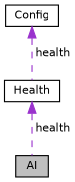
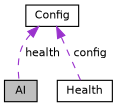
  digraph {
    node [color=black fillcolor=white fontname=Helvetica fontsize=10 shape=record style=filled]
    edge [color=darkorchid3 dir=back fontname=Helvetica fontsize=10 labelfontname=Helvetica labelfontsize=10 style=dashed]
    n1 [fillcolor=grey75 fontcolor=black height=0.2 label=AI width=0.4]
    n2 [height=0.2 label=Health width=0.4]
    n3 [height=0.2 label=Config width=0.4]
-   n2 -> n1 [label=" health"]
-   n3 -> n2 [label=" health"]
+   n3 -> n1 [label=" health"]
+   n3 -> n2 [label=" config"]
  }
